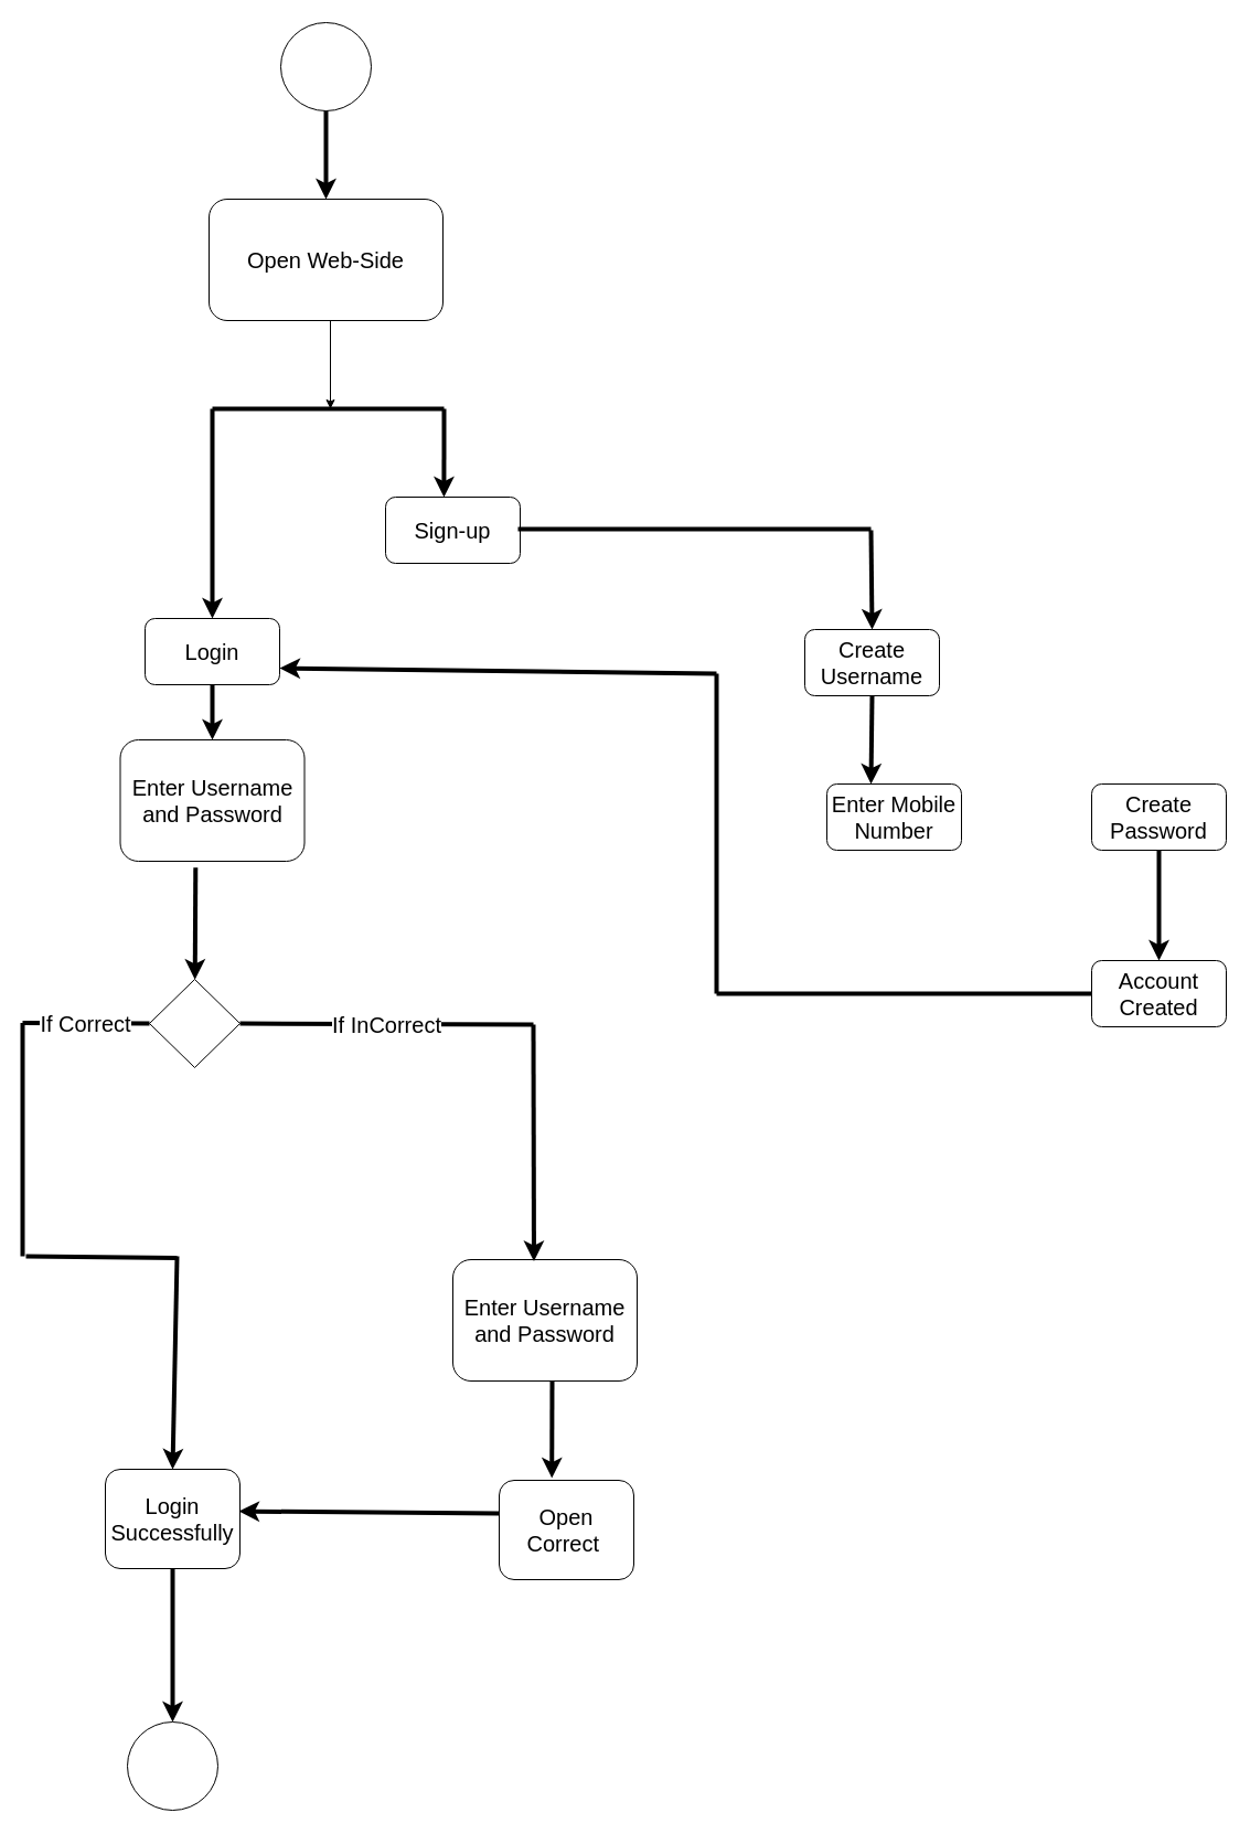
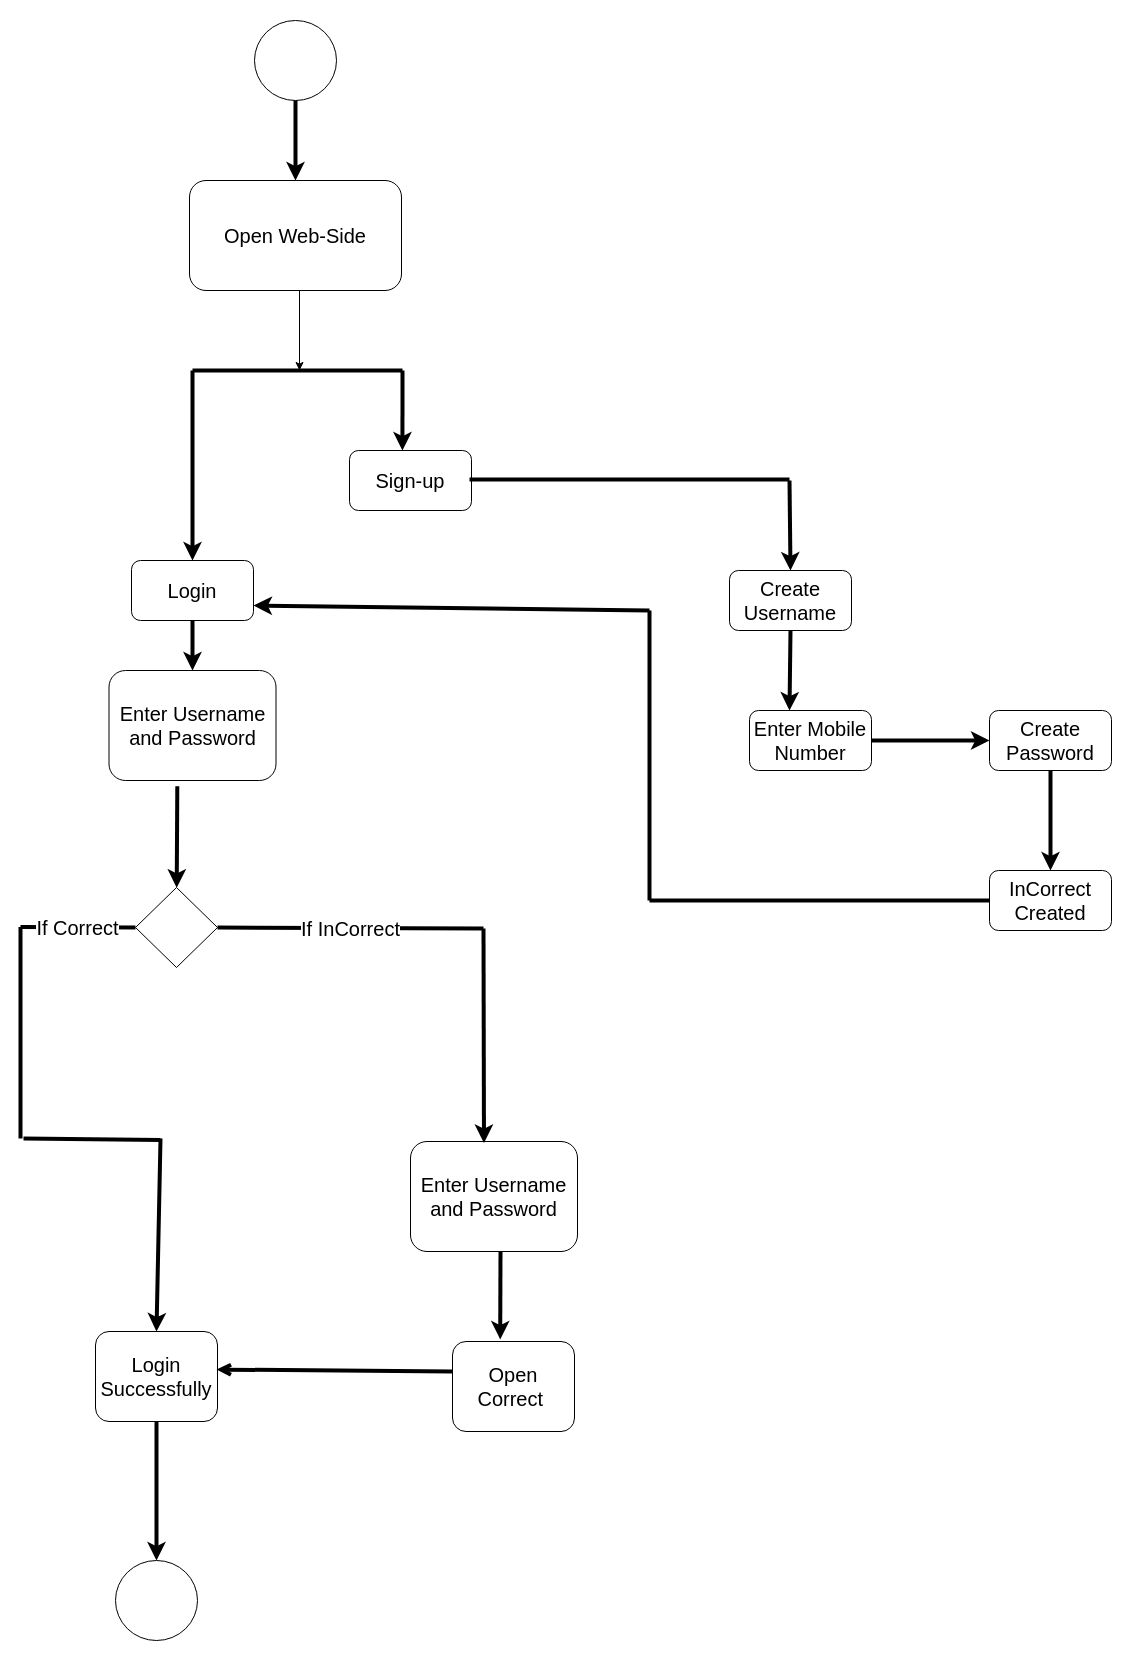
  <mxCell id="0" />
  <mxCell id="1" parent="0" />
  <mxCell id="2" value="" style="ellipse;whiteSpace=wrap;html=1;aspect=fixed;" parent="1" vertex="1"><mxGeometry x="254" y="20" width="82" height="80" as="geometry" /></mxCell>
  <mxCell id="3" value="Open Web-Side" style="rounded=1;whiteSpace=wrap;html=1;fontSize=20;" parent="1" vertex="1"><mxGeometry x="189" y="180" width="212" height="110" as="geometry" /></mxCell>
  <mxCell id="4" value="" style="endArrow=classic;html=1;fontSize=20;" parent="1" edge="1"><mxGeometry width="50" height="50" relative="1" as="geometry"><mxPoint x="299" y="290" as="sourcePoint" /><mxPoint x="299" y="370" as="targetPoint" /></mxGeometry></mxCell>
  <mxCell id="5" value="" style="endArrow=none;html=1;fontSize=20;strokeWidth=4;" parent="1" edge="1"><mxGeometry width="50" height="50" relative="1" as="geometry"><mxPoint x="192" y="370" as="sourcePoint" /><mxPoint x="402" y="370" as="targetPoint" /></mxGeometry></mxCell>
  <mxCell id="6" value="" style="endArrow=classic;html=1;strokeWidth=4;fontSize=20;entryX=0.5;entryY=0;entryDx=0;entryDy=0;" parent="1" edge="1" target="8"><mxGeometry width="50" height="50" relative="1" as="geometry"><mxPoint x="192" y="370" as="sourcePoint" /><mxPoint x="219" y="450" as="targetPoint" /></mxGeometry></mxCell>
  <mxCell id="7" value="" style="endArrow=classic;html=1;strokeWidth=4;fontSize=20;entryX=0.434;entryY=0;entryDx=0;entryDy=0;entryPerimeter=0;" parent="1" target="9" edge="1"><mxGeometry width="50" height="50" relative="1" as="geometry"><mxPoint x="402" y="370" as="sourcePoint" /><mxPoint x="432" y="440" as="targetPoint" /></mxGeometry></mxCell>
  <mxCell id="8" value="Login" style="rounded=1;whiteSpace=wrap;html=1;fontSize=20;" parent="1" vertex="1"><mxGeometry x="131" y="560" width="122" height="60" as="geometry" /></mxCell>
  <mxCell id="9" value="Sign-up" style="rounded=1;whiteSpace=wrap;html=1;fontSize=20;" parent="1" vertex="1"><mxGeometry x="349" y="450" width="122" height="60" as="geometry" /></mxCell>
  <mxCell id="10" value="" style="endArrow=classic;html=1;strokeWidth=4;fontSize=20;exitX=0.5;exitY=1;exitDx=0;exitDy=0;entryX=0.5;entryY=0;entryDx=0;entryDy=0;" parent="1" source="8" edge="1" target="11"><mxGeometry width="50" height="50" relative="1" as="geometry"><mxPoint x="279" y="380" as="sourcePoint" /><mxPoint x="194" y="580" as="targetPoint" /></mxGeometry></mxCell>
  <mxCell id="11" value="Enter Username and Password" style="rounded=1;whiteSpace=wrap;html=1;fontSize=20;" parent="1" vertex="1"><mxGeometry x="108.5" y="670" width="167" height="110" as="geometry" /></mxCell>
  <mxCell id="12" value="" style="rhombus;whiteSpace=wrap;html=1;fontSize=20;" parent="1" vertex="1"><mxGeometry x="135" y="887" width="82" height="80" as="geometry" /></mxCell>
  <mxCell id="13" value="" style="endArrow=classic;html=1;strokeWidth=4;fontSize=20;exitX=0.4;exitY=1.04;exitDx=0;exitDy=0;exitPerimeter=0;" parent="1" target="12" edge="1"><mxGeometry width="50" height="50" relative="1" as="geometry"><mxPoint x="176.8" y="785.86" as="sourcePoint" /><mxPoint x="400" y="594.46" as="targetPoint" /></mxGeometry></mxCell>
  <mxCell id="14" value="If Correct" style="endArrow=none;html=1;strokeWidth=4;fontSize=20;exitX=0;exitY=0.5;exitDx=0;exitDy=0;" parent="1" source="12" edge="1"><mxGeometry width="50" height="50" relative="1" as="geometry"><mxPoint x="135" y="927.46" as="sourcePoint" /><mxPoint x="20" y="926.46" as="targetPoint" /></mxGeometry></mxCell>
  <mxCell id="15" value="" style="endArrow=none;html=1;strokeWidth=4;fontSize=20;verticalAlign=bottom;" parent="1" edge="1"><mxGeometry width="50" height="50" relative="1" as="geometry"><mxPoint x="20" y="926.46" as="sourcePoint" /><mxPoint x="20" y="1138" as="targetPoint" /></mxGeometry></mxCell>
  <mxCell id="16" value="" style="endArrow=none;html=1;strokeWidth=4;fontSize=20;" parent="1" edge="1"><mxGeometry width="50" height="50" relative="1" as="geometry"><mxPoint x="23" y="1138" as="sourcePoint" /><mxPoint x="160" y="1139.46" as="targetPoint" /></mxGeometry></mxCell>
  <mxCell id="17" value="" style="endArrow=classic;html=1;strokeWidth=4;fontSize=20;entryX=0.5;entryY=0;entryDx=0;entryDy=0;" parent="1" target="18" edge="1"><mxGeometry width="50" height="50" relative="1" as="geometry"><mxPoint x="160" y="1138" as="sourcePoint" /><mxPoint x="160" y="1221" as="targetPoint" /></mxGeometry></mxCell>
  <mxCell id="18" value="Login Successfully" style="rounded=1;whiteSpace=wrap;html=1;fontSize=20;" parent="1" vertex="1"><mxGeometry x="95" y="1331" width="122" height="90" as="geometry" /></mxCell>
  <mxCell id="19" value="" style="endArrow=classic;html=1;strokeWidth=4;fontSize=20;exitX=0.5;exitY=1;exitDx=0;exitDy=0;entryX=0.5;entryY=0;entryDx=0;entryDy=0;" parent="1" source="2" target="3" edge="1"><mxGeometry width="50" height="50" relative="1" as="geometry"><mxPoint x="279" y="380" as="sourcePoint" /><mxPoint x="229" y="460" as="targetPoint" /></mxGeometry></mxCell>
  <mxCell id="20" value="" style="ellipse;whiteSpace=wrap;html=1;aspect=fixed;" parent="1" vertex="1"><mxGeometry x="115" y="1560" width="82" height="80" as="geometry" /></mxCell>
  <mxCell id="21" value="" style="endArrow=classic;html=1;strokeWidth=4;fontSize=20;entryX=0.5;entryY=0;entryDx=0;entryDy=0;exitX=0.5;exitY=1;exitDx=0;exitDy=0;" parent="1" source="18" target="20" edge="1"><mxGeometry width="50" height="50" relative="1" as="geometry"><mxPoint x="150" y="1188" as="sourcePoint" /><mxPoint x="170" y="1108" as="targetPoint" /><Array as="points" /></mxGeometry></mxCell>
  <mxCell id="22" value="If InCorrect" style="endArrow=none;html=1;strokeWidth=4;fontSize=20;entryX=1;entryY=0.5;entryDx=0;entryDy=0;" parent="1" edge="1" target="12"><mxGeometry width="50" height="50" relative="1" as="geometry"><mxPoint x="483" y="928" as="sourcePoint" /><mxPoint x="217" y="927.46" as="targetPoint" /></mxGeometry></mxCell>
  <mxCell id="23" value="Enter Username and Password" style="rounded=1;whiteSpace=wrap;html=1;fontSize=20;" parent="1" vertex="1"><mxGeometry x="410" y="1141" width="167" height="110" as="geometry" /></mxCell>
  <mxCell id="24" value="" style="endArrow=classic;html=1;strokeWidth=4;fontSize=20;entryX=0.44;entryY=0.014;entryDx=0;entryDy=0;entryPerimeter=0;" parent="1" edge="1" target="23"><mxGeometry width="50" height="50" relative="1" as="geometry"><mxPoint x="483" y="928" as="sourcePoint" /><mxPoint x="480" y="1016.46" as="targetPoint" /></mxGeometry></mxCell>
  <mxCell id="25" value="Open Correct&amp;nbsp;" style="rounded=1;whiteSpace=wrap;html=1;fontSize=20;" parent="1" vertex="1"><mxGeometry x="452" y="1341" width="122" height="90" as="geometry" /></mxCell>
  <mxCell id="26" value="" style="endArrow=classic;html=1;strokeWidth=4;fontSize=20;entryX=0.391;entryY=-0.023;entryDx=0;entryDy=0;entryPerimeter=0;" parent="1" target="25" edge="1"><mxGeometry width="50" height="50" relative="1" as="geometry"><mxPoint x="500" y="1251" as="sourcePoint" /><mxPoint x="500" y="1331" as="targetPoint" /></mxGeometry></mxCell>
- <mxCell id="27" value="" style="endArrow=classic;html=1;strokeWidth=4;fontSize=20;exitX=0;exitY=0.333;exitDx=0;exitDy=0;exitPerimeter=0;entryX=0.992;entryY=0.423;entryDx=0;entryDy=0;entryPerimeter=0;" parent="1" source="25" edge="1" target="18"><mxGeometry width="50" height="50" relative="1" as="geometry"><mxPoint x="430" y="1361" as="sourcePoint" /><mxPoint x="210" y="1371" as="targetPoint" /></mxGeometry></mxCell>
+ <mxCell id="27" value="" style="endArrow=open;html=1;strokeWidth=4;fontSize=20;exitX=0;exitY=0.333;exitDx=0;exitDy=0;exitPerimeter=0;entryX=0.992;entryY=0.423;entryDx=0;entryDy=0;entryPerimeter=0;" parent="1" source="25" edge="1" target="18"><mxGeometry width="50" height="50" relative="1" as="geometry"><mxPoint x="430" y="1361" as="sourcePoint" /><mxPoint x="210" y="1371" as="targetPoint" /></mxGeometry></mxCell>
  <mxCell id="28" value="" style="endArrow=none;html=1;strokeWidth=4;fontSize=20;" parent="1" edge="1"><mxGeometry width="50" height="50" relative="1" as="geometry"><mxPoint x="469" y="479.09" as="sourcePoint" /><mxPoint x="789" y="479" as="targetPoint" /></mxGeometry></mxCell>
  <mxCell id="29" value="" style="endArrow=classic;html=1;strokeWidth=4;fontSize=20;entryX=0.5;entryY=0;entryDx=0;entryDy=0;" parent="1" target="30" edge="1"><mxGeometry width="50" height="50" relative="1" as="geometry"><mxPoint x="789" y="480" as="sourcePoint" /><mxPoint x="629" y="570" as="targetPoint" /></mxGeometry></mxCell>
  <mxCell id="30" value="Create Username" style="rounded=1;whiteSpace=wrap;html=1;fontSize=20;" parent="1" vertex="1"><mxGeometry x="729" y="570" width="122" height="60" as="geometry" /></mxCell>
  <mxCell id="31" value="" style="endArrow=classic;html=1;strokeWidth=4;fontSize=20;exitX=0.5;exitY=1;exitDx=0;exitDy=0;" parent="1" source="30" edge="1"><mxGeometry width="50" height="50" relative="1" as="geometry"><mxPoint x="619" y="630" as="sourcePoint" /><mxPoint x="789" y="710" as="targetPoint" /></mxGeometry></mxCell>
  <mxCell id="32" value="Enter Mobile Number" style="rounded=1;whiteSpace=wrap;html=1;fontSize=20;" parent="1" vertex="1"><mxGeometry x="749" y="710" width="122" height="60" as="geometry" /></mxCell>
  <mxCell id="33" value="Create Password" style="rounded=1;whiteSpace=wrap;html=1;fontSize=20;" parent="1" vertex="1"><mxGeometry x="989" y="710" width="122" height="60" as="geometry" /></mxCell>
- <mxCell id="35" value="Account Created" style="rounded=1;whiteSpace=wrap;html=1;fontSize=20;" parent="1" vertex="1"><mxGeometry x="989" y="870" width="122" height="60" as="geometry" /></mxCell>
+ <mxCell id="34" value="" style="endArrow=classic;html=1;strokeWidth=4;fontSize=20;entryX=0;entryY=0.5;entryDx=0;entryDy=0;exitX=1;exitY=0.5;exitDx=0;exitDy=0;" parent="1" source="32" target="33" edge="1"><mxGeometry width="50" height="50" relative="1" as="geometry"><mxPoint x="609" y="990" as="sourcePoint" /><mxPoint x="659" y="940" as="targetPoint" /></mxGeometry></mxCell>
+ <mxCell id="35" value="InCorrect Created" style="rounded=1;whiteSpace=wrap;html=1;fontSize=20;" parent="1" vertex="1"><mxGeometry x="989" y="870" width="122" height="60" as="geometry" /></mxCell>
  <mxCell id="36" value="" style="endArrow=classic;html=1;strokeWidth=4;fontSize=20;exitX=0.5;exitY=1;exitDx=0;exitDy=0;entryX=0.5;entryY=0;entryDx=0;entryDy=0;" parent="1" source="33" target="35" edge="1"><mxGeometry width="50" height="50" relative="1" as="geometry"><mxPoint x="629" y="640" as="sourcePoint" /><mxPoint x="629" y="730" as="targetPoint" /></mxGeometry></mxCell>
  <mxCell id="37" value="" style="endArrow=none;html=1;strokeWidth=4;fontSize=20;entryX=0;entryY=0.5;entryDx=0;entryDy=0;" parent="1" target="35" edge="1"><mxGeometry width="50" height="50" relative="1" as="geometry"><mxPoint x="649" y="900" as="sourcePoint" /><mxPoint x="659" y="920" as="targetPoint" /></mxGeometry></mxCell>
  <mxCell id="38" value="" style="endArrow=none;html=1;strokeWidth=4;fontSize=20;" parent="1" edge="1"><mxGeometry width="50" height="50" relative="1" as="geometry"><mxPoint x="649" y="900" as="sourcePoint" /><mxPoint x="649" y="610" as="targetPoint" /></mxGeometry></mxCell>
  <mxCell id="39" value="" style="endArrow=classic;html=1;strokeWidth=4;fontSize=20;entryX=1;entryY=0.75;entryDx=0;entryDy=0;" parent="1" target="8" edge="1"><mxGeometry width="50" height="50" relative="1" as="geometry"><mxPoint x="649" y="610" as="sourcePoint" /><mxPoint x="669" y="890" as="targetPoint" /></mxGeometry></mxCell>
